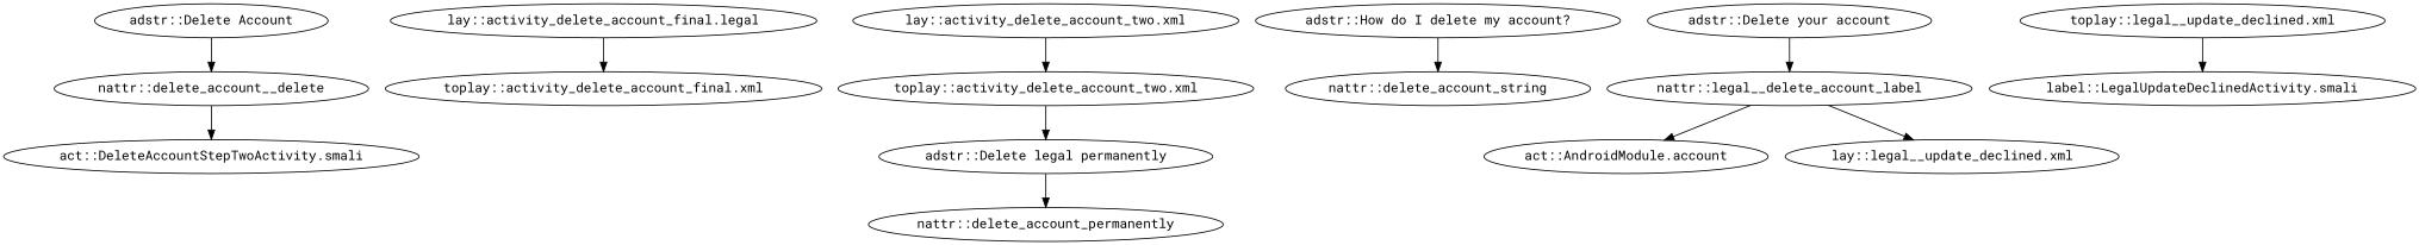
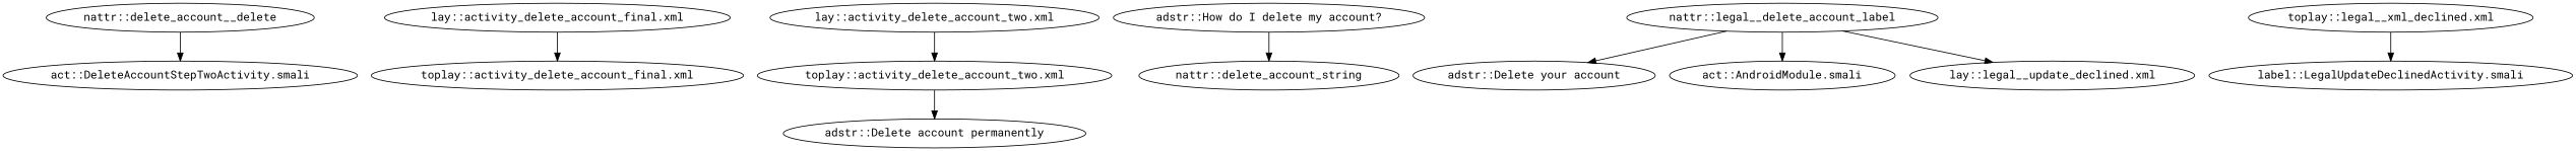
  digraph {
    fontname="Roboto Mono"
    node [fontname="Roboto Mono"]
    edge [fontname="Roboto Mono"]
-   "adstr::Delete Account"
    "nattr::delete_account__delete"
    "act::DeleteAccountStepTwoActivity.smali"
-   "lay::activity_delete_account_final.xml" [label="lay::activity_delete_account_final.legal"]
+   "lay::activity_delete_account_final.xml"
    "toplay::activity_delete_account_final.xml"
-   "adstr::Delete account permanently" [label="adstr::Delete legal permanently"]
-   "nattr::delete_account_permanently"
+   "adstr::Delete account permanently"
    "lay::activity_delete_account_two.xml"
    "toplay::activity_delete_account_two.xml"
    "adstr::How do I delete my account?"
    "nattr::delete_account_string"
    "adstr::Delete your account"
    "nattr::legal__delete_account_label"
-   "act::AndroidModule.smali" [label="act::AndroidModule.account"]
+   "act::AndroidModule.smali"
    "lay::legal__update_declined.xml"
    n16 [label="label::LegalUpdateDeclinedActivity.smali"]
-   "toplay::legal__update_declined.xml"
-   "adstr::Delete Account" -> "nattr::delete_account__delete"
+   "toplay::legal__update_declined.xml" [label="toplay::legal__xml_declined.xml"]
    "nattr::delete_account__delete" -> "act::DeleteAccountStepTwoActivity.smali"
    "lay::activity_delete_account_final.xml" -> "toplay::activity_delete_account_final.xml"
-   "adstr::Delete account permanently" -> "nattr::delete_account_permanently"
    "lay::activity_delete_account_two.xml" -> "toplay::activity_delete_account_two.xml"
    "toplay::activity_delete_account_two.xml" -> "adstr::Delete account permanently"
    "adstr::How do I delete my account?" -> "nattr::delete_account_string"
-   "adstr::Delete your account" -> "nattr::legal__delete_account_label"
+   "nattr::legal__delete_account_label" -> "adstr::Delete your account"
    "nattr::legal__delete_account_label" -> "act::AndroidModule.smali"
    "nattr::legal__delete_account_label" -> "lay::legal__update_declined.xml"
    "toplay::legal__update_declined.xml" -> n16
  }
